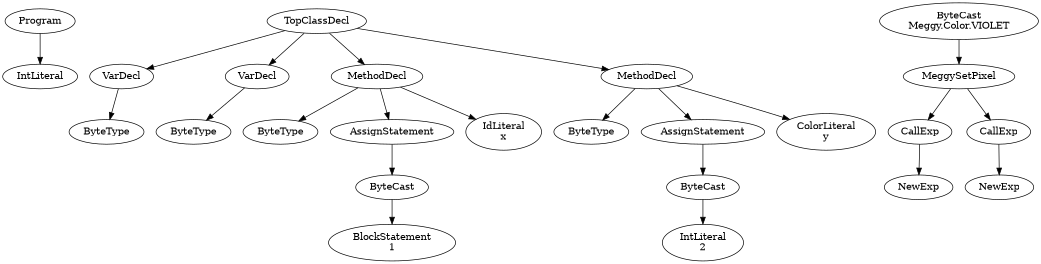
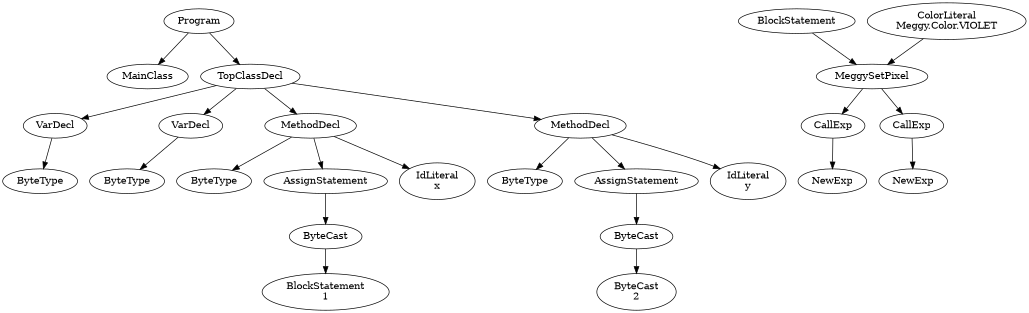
  digraph {
    n1 [label=Program]
-   n2 [label=IntLiteral]
+   n2 [label=MainClass]
    n3 [label=TopClassDecl]
    n4 [label=VarDecl]
    n5 [label=VarDecl]
    n6 [label=MethodDecl]
    n7 [label=MethodDecl]
+   n8 [label=BlockStatement]
    n9 [label=MeggySetPixel]
    n10 [label=CallExp]
    n11 [label=CallExp]
    n12 [label=NewExp]
    n13 [label=NewExp]
-   n14 [label="ByteCast\nMeggy.Color.VIOLET"]
+   n14 [label="ColorLiteral\nMeggy.Color.VIOLET"]
    n15 [label=ByteType]
    n16 [label=ByteType]
    n17 [label=ByteType]
    n18 [label=AssignStatement]
    n19 [label="IdLiteral\nx"]
    n20 [label=ByteType]
    n21 [label=AssignStatement]
-   n22 [label="ColorLiteral\ny"]
+   n22 [label="IdLiteral\ny"]
    n23 [label=ByteCast]
    n24 [label="BlockStatement\n1"]
    n25 [label=ByteCast]
-   n26 [label="IntLiteral\n2"]
+   n26 [label="ByteCast\n2"]
    n1 -> n2
+   n1 -> n3
    n3 -> n4
    n3 -> n5
    n3 -> n6
    n3 -> n7
    n4 -> n15
    n5 -> n16
    n6 -> n17
    n6 -> n18
    n6 -> n19
    n7 -> n20
    n7 -> n21
    n7 -> n22
+   n8 -> n9
    n9 -> n10
    n9 -> n11
    n10 -> n12
    n11 -> n13
    n14 -> n9
    n18 -> n23
    n21 -> n25
    n23 -> n24
    n25 -> n26
  }
